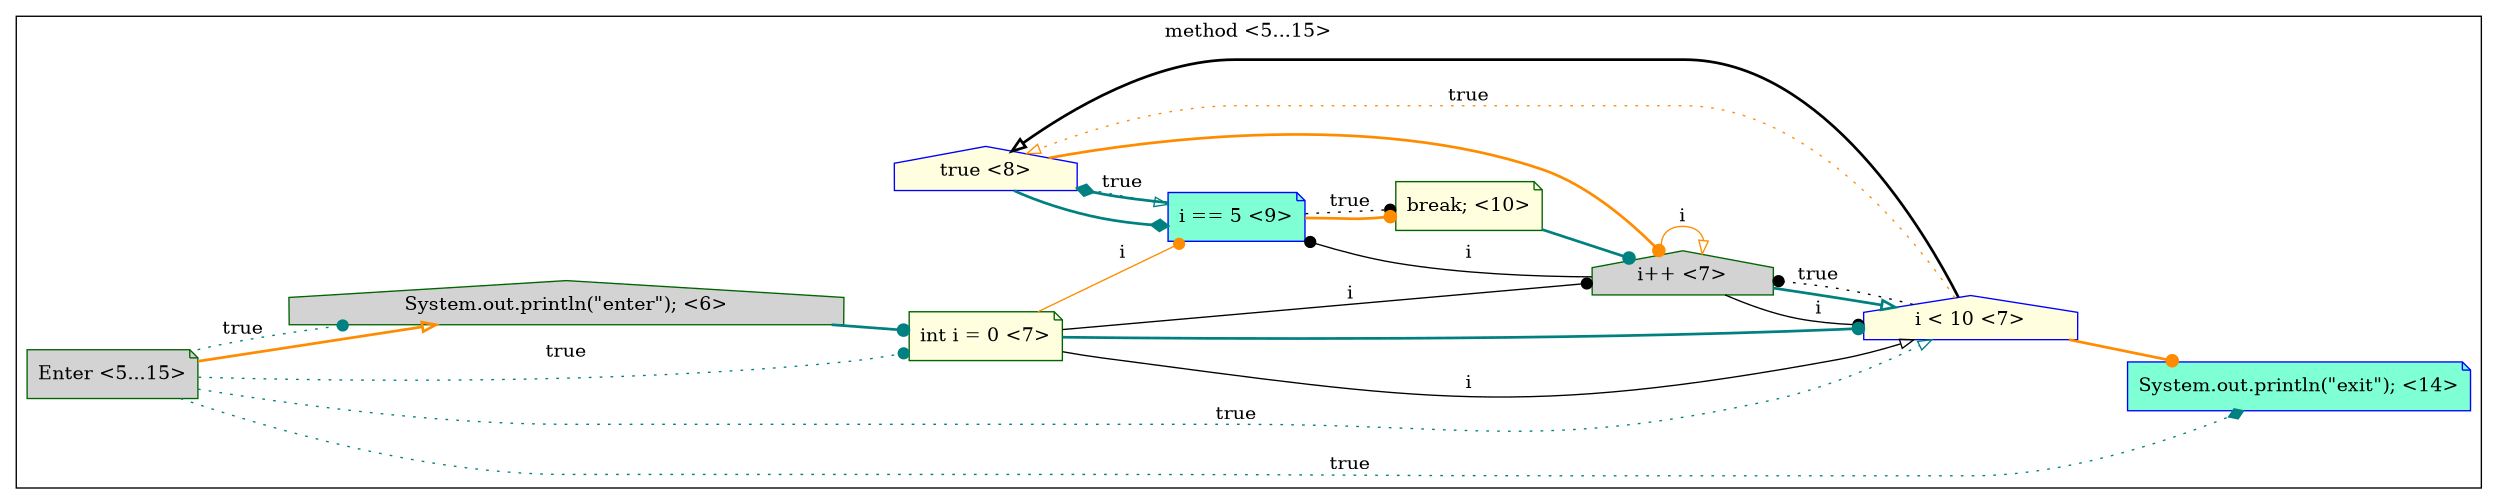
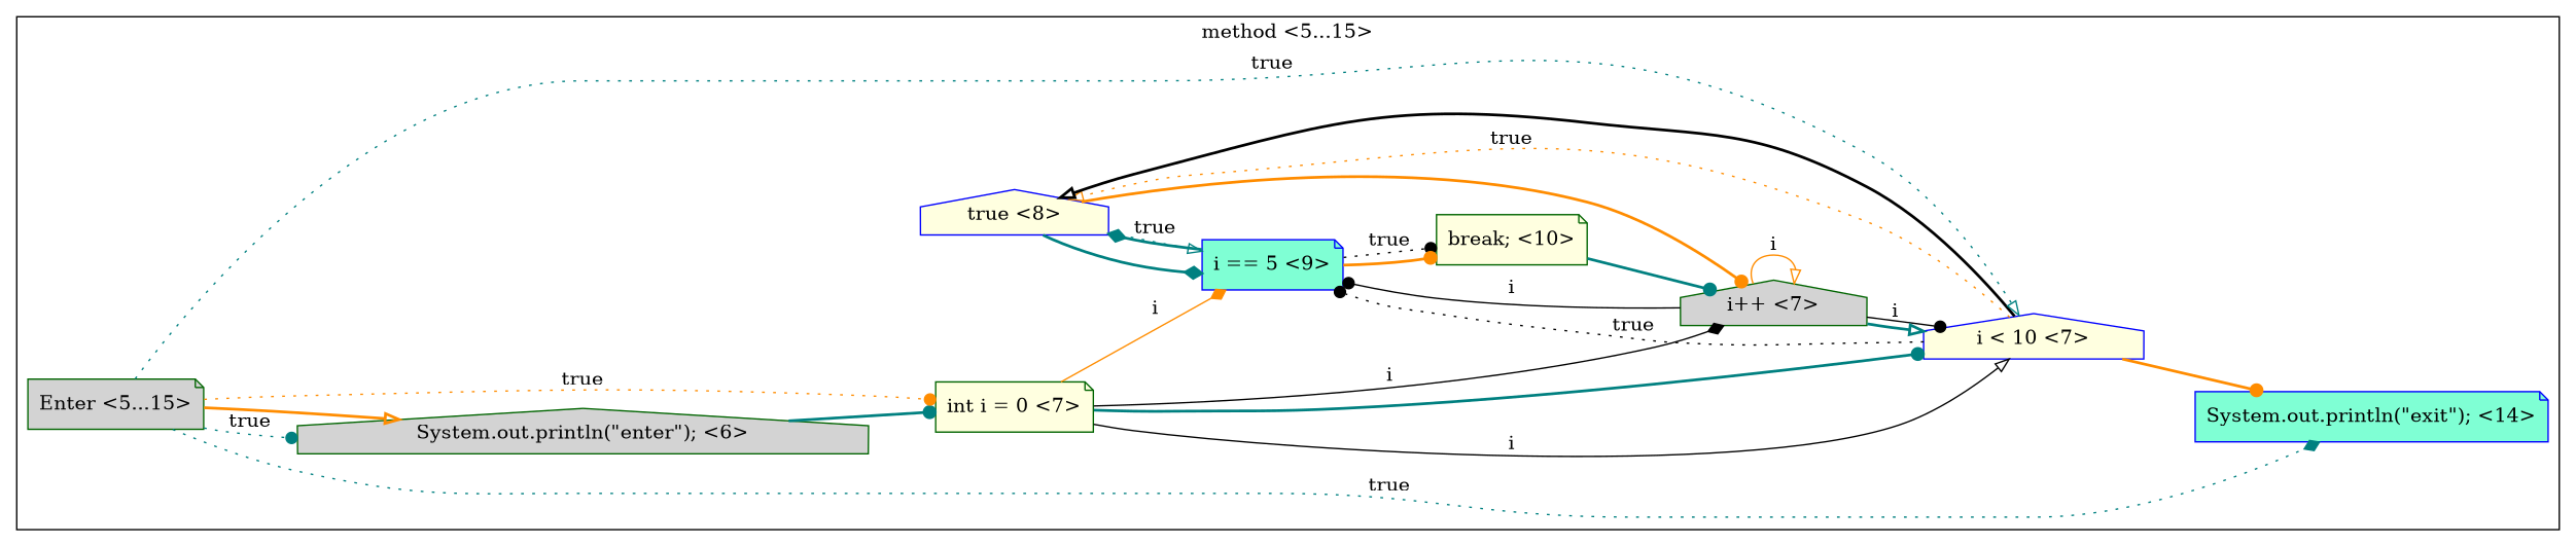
  digraph {
    rankdir=LR
    node [color=darkgreen fillcolor=lightyellow shape=note style=filled]
    edge [arrowhead=dot color=teal style=bold]
    n1 [color=blue label="true <8>" shape=house]
    n2 [color=blue fillcolor=aquamarine label="i == 5 <9>"]
    n3 [fillcolor=lightgrey label="i++ <7>" shape=house]
    n4 [color=blue fillcolor=aquamarine label="System.out.println(\"exit\"); <14>"]
    n5 [label="int i = 0 <7>"]
    n6 [color=blue label="i < 10 <7>" shape=house]
    n7 [label="break; <10>"]
    n8 [fillcolor=lightgrey label="System.out.println(\"enter\"); <6>" shape=house]
    n9 [fillcolor=lightgrey label="Enter <5...15>"]
    subgraph cluster_1 {
      label="method <5...15>"
      n1
      n2
      n3
      n4
      n5
      n6
      n7
      n8
      n9
    }
    n1 -> n2 [arrowhead=onormal label=true style=dotted]
    n1 -> n2 [arrowhead=diamond]
    n1 -> n3 [color=darkorange]
    n2 -> n1 [arrowhead=diamond]
    n2 -> n7 [color=black label=true style=dotted]
    n2 -> n7 [color=darkorange]
    n3 -> n2 [color=black label=i style=solid]
    n3 -> n3 [arrowhead=onormal color=darkorange label=i style=solid]
    n3 -> n6 [color=black label=i style=solid]
    n3 -> n6 [arrowhead=onormal]
-   n5 -> n2 [color=darkorange label=i style=solid]
-   n5 -> n3 [color=black label=i style=solid]
+   n5 -> n2 [arrowhead=diamond color=darkorange label=i style=solid]
+   n5 -> n3 [arrowhead=diamond color=black label=i style=solid]
    n5 -> n6 [arrowhead=onormal color=black label=i style=solid]
    n5 -> n6
    n6 -> n1 [arrowhead=onormal color=darkorange label=true style=dotted]
    n6 -> n1 [arrowhead=onormal color=black]
-   n6 -> n3 [color=black label=true style=dotted]
+   n6 -> n2 [color=black label=true style=dotted]
    n6 -> n4 [color=darkorange]
    n7 -> n3
    n8 -> n5
    n9 -> n4 [arrowhead=diamond label=true style=dotted]
-   n9 -> n5 [label=true style=dotted]
+   n9 -> n5 [color=darkorange label=true style=dotted]
    n9 -> n6 [arrowhead=onormal label=true style=dotted]
    n9 -> n8 [label=true style=dotted]
    n9 -> n8 [arrowhead=onormal color=darkorange]
  }
